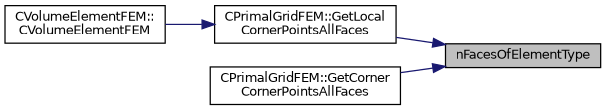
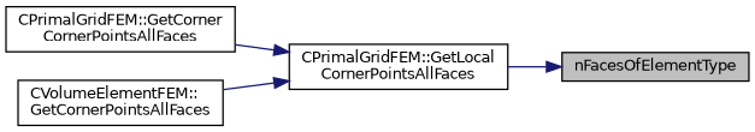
  digraph {
    rankdir=RL
    node [color=black fillcolor=white fontname=Helvetica fontsize=10 shape=record style=filled]
    edge [color=midnightblue dir=back fontname=Helvetica fontsize=10 labelfontname=Helvetica labelfontsize=10 style=solid]
    n1 [fillcolor=grey75 fontcolor=black height=0.2 label=nFacesOfElementType width=0.4]
    n2 [height=0.2 label="CPrimalGridFEM::GetLocal\lCornerPointsAllFaces" width=0.4]
    n3 [height=0.2 label="CPrimalGridFEM::GetCorner\lCornerPointsAllFaces" width=0.4]
-   n4 [height=0.2 label="CVolumeElementFEM::\lCVolumeElementFEM" width=0.4]
+   n4 [height=0.2 label="CVolumeElementFEM::\lGetCornerPointsAllFaces" width=0.4]
    n1 -> n2
-   n1 -> n3
+   n2 -> n3
    n2 -> n4
  }
